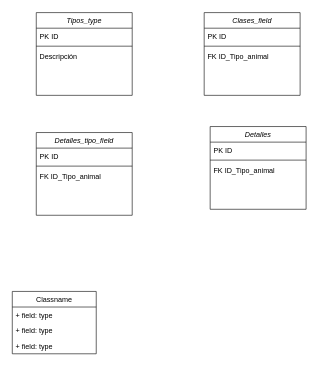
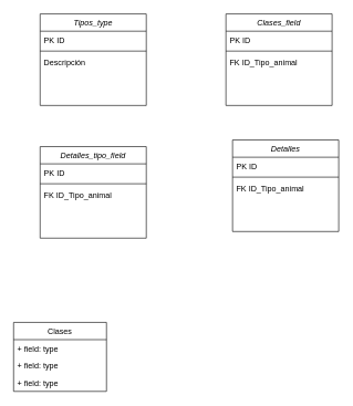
  <mxCell id="0" />
  <mxCell id="1" parent="0" />
  <mxCell id="2" value="Tipos_type" style="swimlane;fontStyle=2;align=center;verticalAlign=top;childLayout=stackLayout;horizontal=1;startSize=26;horizontalStack=0;resizeParent=1;resizeLast=0;collapsible=1;marginBottom=0;rounded=0;shadow=0;strokeWidth=1;" parent="1" vertex="1"><mxGeometry x="60" y="20" width="160" height="138" as="geometry"><mxRectangle x="220" y="120" width="160" height="26" as="alternateBounds" /></mxGeometry></mxCell>
  <mxCell id="3" value="PK ID" style="text;align=left;verticalAlign=top;spacingLeft=4;spacingRight=4;overflow=hidden;rotatable=0;points=[[0,0.5],[1,0.5]];portConstraint=eastwest;" parent="2" vertex="1"><mxGeometry y="26" width="160" height="26" as="geometry" /></mxCell>
  <mxCell id="4" value="" style="line;html=1;strokeWidth=1;align=left;verticalAlign=middle;spacingTop=-1;spacingLeft=3;spacingRight=3;rotatable=0;labelPosition=right;points=[];portConstraint=eastwest;" parent="2" vertex="1"><mxGeometry y="52" width="160" height="8" as="geometry" /></mxCell>
  <mxCell id="5" value="Descripción" style="text;align=left;verticalAlign=top;spacingLeft=4;spacingRight=4;overflow=hidden;rotatable=0;points=[[0,0.5],[1,0.5]];portConstraint=eastwest;" parent="2" vertex="1"><mxGeometry y="60" width="160" height="26" as="geometry" /></mxCell>
- <mxCell id="6" value="Classname" style="swimlane;fontStyle=0;childLayout=stackLayout;horizontal=1;startSize=26;fillColor=none;horizontalStack=0;resizeParent=1;resizeParentMax=0;resizeLast=0;collapsible=1;marginBottom=0;" vertex="1" parent="1"><mxGeometry x="20" y="485" width="140" height="104" as="geometry" /></mxCell>
+ <mxCell id="6" value="Clases" style="swimlane;fontStyle=0;childLayout=stackLayout;horizontal=1;startSize=26;fillColor=none;horizontalStack=0;resizeParent=1;resizeParentMax=0;resizeLast=0;collapsible=1;marginBottom=0;" vertex="1" parent="1"><mxGeometry x="20" y="485" width="140" height="104" as="geometry" /></mxCell>
  <mxCell id="7" value="+ field: type" style="text;strokeColor=none;fillColor=none;align=left;verticalAlign=top;spacingLeft=4;spacingRight=4;overflow=hidden;rotatable=0;points=[[0,0.5],[1,0.5]];portConstraint=eastwest;" vertex="1" parent="6"><mxGeometry y="26" width="140" height="26" as="geometry" /></mxCell>
  <mxCell id="8" value="+ field: type" style="text;strokeColor=none;fillColor=none;align=left;verticalAlign=top;spacingLeft=4;spacingRight=4;overflow=hidden;rotatable=0;points=[[0,0.5],[1,0.5]];portConstraint=eastwest;" vertex="1" parent="6"><mxGeometry y="52" width="140" height="26" as="geometry" /></mxCell>
  <mxCell id="9" value="+ field: type" style="text;strokeColor=none;fillColor=none;align=left;verticalAlign=top;spacingLeft=4;spacingRight=4;overflow=hidden;rotatable=0;points=[[0,0.5],[1,0.5]];portConstraint=eastwest;" vertex="1" parent="6"><mxGeometry y="78" width="140" height="26" as="geometry" /></mxCell>
  <mxCell id="10" value="Clases_field" style="swimlane;fontStyle=2;align=center;verticalAlign=top;childLayout=stackLayout;horizontal=1;startSize=26;horizontalStack=0;resizeParent=1;resizeLast=0;collapsible=1;marginBottom=0;rounded=0;shadow=0;strokeWidth=1;" vertex="1" parent="1"><mxGeometry x="340" y="20" width="160" height="138" as="geometry"><mxRectangle x="220" y="120" width="160" height="26" as="alternateBounds" /></mxGeometry></mxCell>
  <mxCell id="11" value="PK ID" style="text;align=left;verticalAlign=top;spacingLeft=4;spacingRight=4;overflow=hidden;rotatable=0;points=[[0,0.5],[1,0.5]];portConstraint=eastwest;" vertex="1" parent="10"><mxGeometry y="26" width="160" height="26" as="geometry" /></mxCell>
  <mxCell id="12" value="" style="line;html=1;strokeWidth=1;align=left;verticalAlign=middle;spacingTop=-1;spacingLeft=3;spacingRight=3;rotatable=0;labelPosition=right;points=[];portConstraint=eastwest;" vertex="1" parent="10"><mxGeometry y="52" width="160" height="8" as="geometry" /></mxCell>
  <mxCell id="13" value="FK ID_Tipo_animal" style="text;align=left;verticalAlign=top;spacingLeft=4;spacingRight=4;overflow=hidden;rotatable=0;points=[[0,0.5],[1,0.5]];portConstraint=eastwest;" vertex="1" parent="10"><mxGeometry y="60" width="160" height="26" as="geometry" /></mxCell>
  <mxCell id="14" value="Detalles_tipo_field" style="swimlane;fontStyle=2;align=center;verticalAlign=top;childLayout=stackLayout;horizontal=1;startSize=26;horizontalStack=0;resizeParent=1;resizeLast=0;collapsible=1;marginBottom=0;rounded=0;shadow=0;strokeWidth=1;" vertex="1" parent="1"><mxGeometry x="60" y="220" width="160" height="138" as="geometry"><mxRectangle x="220" y="120" width="160" height="26" as="alternateBounds" /></mxGeometry></mxCell>
  <mxCell id="15" value="PK ID" style="text;align=left;verticalAlign=top;spacingLeft=4;spacingRight=4;overflow=hidden;rotatable=0;points=[[0,0.5],[1,0.5]];portConstraint=eastwest;" vertex="1" parent="14"><mxGeometry y="26" width="160" height="26" as="geometry" /></mxCell>
  <mxCell id="16" value="" style="line;html=1;strokeWidth=1;align=left;verticalAlign=middle;spacingTop=-1;spacingLeft=3;spacingRight=3;rotatable=0;labelPosition=right;points=[];portConstraint=eastwest;" vertex="1" parent="14"><mxGeometry y="52" width="160" height="8" as="geometry" /></mxCell>
  <mxCell id="17" value="FK ID_Tipo_animal" style="text;align=left;verticalAlign=top;spacingLeft=4;spacingRight=4;overflow=hidden;rotatable=0;points=[[0,0.5],[1,0.5]];portConstraint=eastwest;" vertex="1" parent="14"><mxGeometry y="60" width="160" height="26" as="geometry" /></mxCell>
  <mxCell id="18" value="Detalles" style="swimlane;fontStyle=2;align=center;verticalAlign=top;childLayout=stackLayout;horizontal=1;startSize=26;horizontalStack=0;resizeParent=1;resizeLast=0;collapsible=1;marginBottom=0;rounded=0;shadow=0;strokeWidth=1;" vertex="1" parent="1"><mxGeometry x="350" y="210" width="160" height="138" as="geometry"><mxRectangle x="220" y="120" width="160" height="26" as="alternateBounds" /></mxGeometry></mxCell>
  <mxCell id="19" value="PK ID" style="text;align=left;verticalAlign=top;spacingLeft=4;spacingRight=4;overflow=hidden;rotatable=0;points=[[0,0.5],[1,0.5]];portConstraint=eastwest;" vertex="1" parent="18"><mxGeometry y="26" width="160" height="26" as="geometry" /></mxCell>
  <mxCell id="20" value="" style="line;html=1;strokeWidth=1;align=left;verticalAlign=middle;spacingTop=-1;spacingLeft=3;spacingRight=3;rotatable=0;labelPosition=right;points=[];portConstraint=eastwest;" vertex="1" parent="18"><mxGeometry y="52" width="160" height="8" as="geometry" /></mxCell>
  <mxCell id="21" value="FK ID_Tipo_animal" style="text;align=left;verticalAlign=top;spacingLeft=4;spacingRight=4;overflow=hidden;rotatable=0;points=[[0,0.5],[1,0.5]];portConstraint=eastwest;" vertex="1" parent="18"><mxGeometry y="60" width="160" height="26" as="geometry" /></mxCell>
